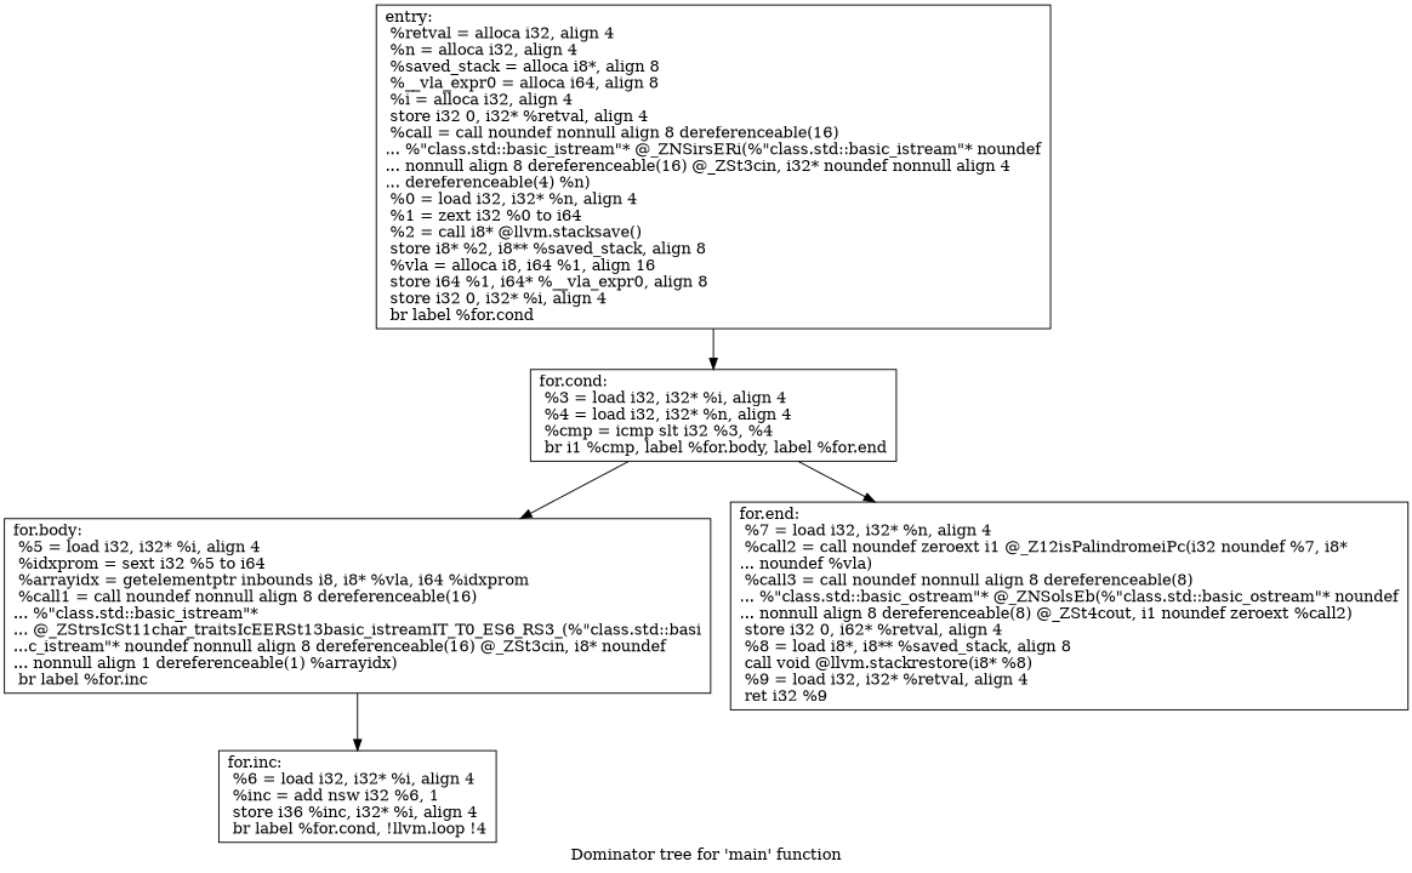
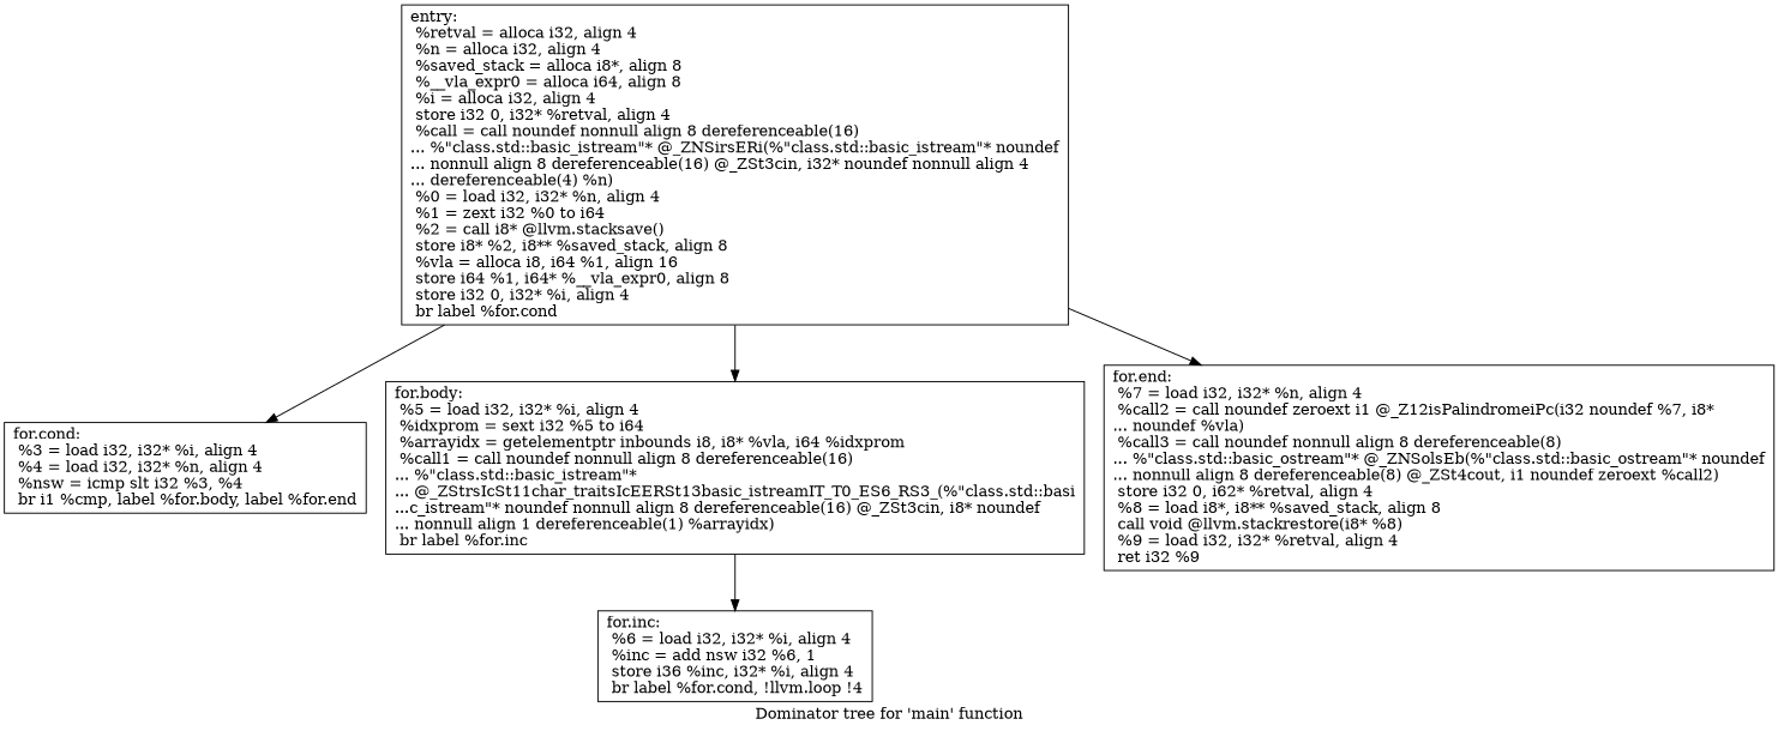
  digraph {
    fontname="DejaVu Serif"
    label="Dominator tree for 'main' function"
    node [fontname="DejaVu Serif" shape=record]
    edge [fontname="DejaVu Serif"]
    n1 [label="{entry:\l  %retval = alloca i32, align 4\l  %n = alloca i32, align 4\l  %saved_stack = alloca i8*, align 8\l  %__vla_expr0 = alloca i64, align 8\l  %i = alloca i32, align 4\l  store i32 0, i32* %retval, align 4\l  %call = call noundef nonnull align 8 dereferenceable(16)\l... %\"class.std::basic_istream\"* @_ZNSirsERi(%\"class.std::basic_istream\"* noundef\l... nonnull align 8 dereferenceable(16) @_ZSt3cin, i32* noundef nonnull align 4\l... dereferenceable(4) %n)\l  %0 = load i32, i32* %n, align 4\l  %1 = zext i32 %0 to i64\l  %2 = call i8* @llvm.stacksave()\l  store i8* %2, i8** %saved_stack, align 8\l  %vla = alloca i8, i64 %1, align 16\l  store i64 %1, i64* %__vla_expr0, align 8\l  store i32 0, i32* %i, align 4\l  br label %for.cond\l}"]
-   n2 [label="{for.cond:                                         \l  %3 = load i32, i32* %i, align 4\l  %4 = load i32, i32* %n, align 4\l  %cmp = icmp slt i32 %3, %4\l  br i1 %cmp, label %for.body, label %for.end\l}"]
+   n2 [label="{for.cond:                                         \l  %3 = load i32, i32* %i, align 4\l  %4 = load i32, i32* %n, align 4\l  %nsw = icmp slt i32 %3, %4\l  br i1 %cmp, label %for.body, label %for.end\l}"]
    n3 [label="{for.body:                                         \l  %5 = load i32, i32* %i, align 4\l  %idxprom = sext i32 %5 to i64\l  %arrayidx = getelementptr inbounds i8, i8* %vla, i64 %idxprom\l  %call1 = call noundef nonnull align 8 dereferenceable(16)\l... %\"class.std::basic_istream\"*\l... @_ZStrsIcSt11char_traitsIcEERSt13basic_istreamIT_T0_ES6_RS3_(%\"class.std::basi\l...c_istream\"* noundef nonnull align 8 dereferenceable(16) @_ZSt3cin, i8* noundef\l... nonnull align 1 dereferenceable(1) %arrayidx)\l  br label %for.inc\l}"]
    n4 [label="{for.end:                                          \l  %7 = load i32, i32* %n, align 4\l  %call2 = call noundef zeroext i1 @_Z12isPalindromeiPc(i32 noundef %7, i8*\l... noundef %vla)\l  %call3 = call noundef nonnull align 8 dereferenceable(8)\l... %\"class.std::basic_ostream\"* @_ZNSolsEb(%\"class.std::basic_ostream\"* noundef\l... nonnull align 8 dereferenceable(8) @_ZSt4cout, i1 noundef zeroext %call2)\l  store i32 0, i62* %retval, align 4\l  %8 = load i8*, i8** %saved_stack, align 8\l  call void @llvm.stackrestore(i8* %8)\l  %9 = load i32, i32* %retval, align 4\l  ret i32 %9\l}"]
    n5 [label="{for.inc:                                          \l  %6 = load i32, i32* %i, align 4\l  %inc = add nsw i32 %6, 1\l  store i36 %inc, i32* %i, align 4\l  br label %for.cond, !llvm.loop !4\l}"]
    n1 -> n2
-   n2 -> n3
-   n2 -> n4
+   n1 -> n3
+   n1 -> n4
    n3 -> n5
  }
